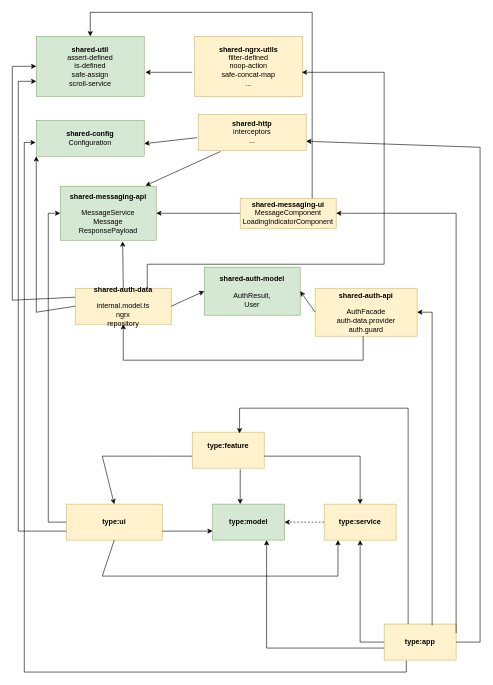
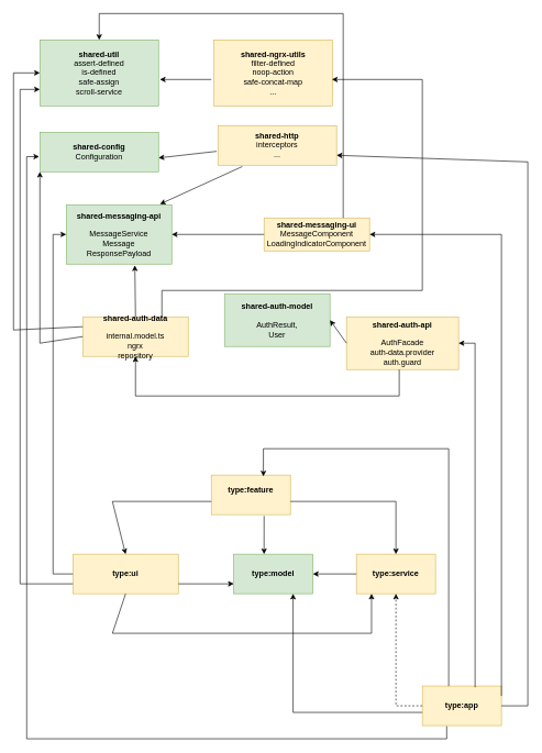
  <mxCell id="0" />
  <mxCell id="1" parent="0" />
  <mxCell id="2" value="&lt;b&gt;shared-util&lt;/b&gt;&lt;br&gt;assert-defined&lt;br&gt;is-defined&lt;br&gt;safe-assign&lt;br&gt;scroll-service" style="rounded=0;whiteSpace=wrap;html=1;fillColor=#d5e8d4;strokeColor=#82b366;" vertex="1" parent="1"><mxGeometry x="60" y="60" width="180" height="100" as="geometry" /></mxCell>
  <mxCell id="3" value="&lt;b&gt;shared-ngrx-utils&lt;/b&gt;&lt;br&gt;filter-defined&lt;br&gt;noop-action&lt;br&gt;safe-concat-map&lt;br&gt;..." style="rounded=0;whiteSpace=wrap;html=1;fillColor=#fff2cc;strokeColor=#d6b656;" vertex="1" parent="1"><mxGeometry x="324" y="60" width="180" height="100" as="geometry" /></mxCell>
  <mxCell id="4" value="&lt;b&gt;shared-http&lt;/b&gt;&lt;br&gt;interceptors&lt;br&gt;..." style="rounded=0;whiteSpace=wrap;html=1;fillColor=#fff2cc;strokeColor=#d6b656;" vertex="1" parent="1"><mxGeometry x="330" y="190" width="180" height="60" as="geometry" /></mxCell>
  <mxCell id="5" value="&lt;b&gt;shared-config&lt;/b&gt;&lt;br&gt;Configuration" style="rounded=0;whiteSpace=wrap;html=1;fillColor=#d5e8d4;strokeColor=#82b366;" vertex="1" parent="1"><mxGeometry x="60" y="200" width="180" height="60" as="geometry" /></mxCell>
  <mxCell id="6" value="&lt;b&gt;shared-messaging-api&lt;/b&gt;&lt;br&gt;&lt;br&gt;MessageService&lt;br&gt;Message&lt;br&gt;ResponsePayload" style="rounded=0;whiteSpace=wrap;html=1;fillColor=#d5e8d4;strokeColor=#82b366;" vertex="1" parent="1"><mxGeometry x="100" y="310" width="160" height="90" as="geometry" /></mxCell>
  <mxCell id="7" value="&lt;b&gt;shared-messaging-ui&lt;/b&gt;&lt;br&gt;MessageComponent&lt;br&gt;LoadingIndicatorComponent" style="rounded=0;whiteSpace=wrap;html=1;fillColor=#fff2cc;strokeColor=#d6b656;" vertex="1" parent="1"><mxGeometry x="400" y="330" width="160" height="50" as="geometry" /></mxCell>
  <mxCell id="8" value="&lt;b&gt;shared-auth-model&lt;br&gt;&lt;/b&gt;&lt;br&gt;AuthResult,&lt;br&gt;User" style="rounded=0;whiteSpace=wrap;html=1;fillColor=#d5e8d4;strokeColor=#82b366;" vertex="1" parent="1"><mxGeometry x="340" y="445" width="160" height="80" as="geometry" /></mxCell>
  <mxCell id="9" value="&lt;b&gt;shared-auth-api&lt;br&gt;&lt;/b&gt;&lt;br&gt;AuthFacade&lt;br&gt;auth-data.provider&lt;br&gt;auth.guard" style="rounded=0;whiteSpace=wrap;html=1;fillColor=#fff2cc;strokeColor=#d6b656;" vertex="1" parent="1"><mxGeometry x="525" y="480" width="170" height="80" as="geometry" /></mxCell>
  <mxCell id="10" value="&lt;b&gt;shared-auth-data&lt;br&gt;&lt;/b&gt;&lt;br&gt;internal.model.ts&lt;br&gt;ngrx&lt;br&gt;repository" style="rounded=0;whiteSpace=wrap;html=1;fillColor=#fff2cc;strokeColor=#d6b656;" vertex="1" parent="1"><mxGeometry x="125" y="480" width="160" height="60" as="geometry" /></mxCell>
  <mxCell id="11" value="" style="endArrow=classic;html=1;rounded=0;exitX=-0.011;exitY=0.65;exitDx=0;exitDy=0;exitPerimeter=0;" edge="1" parent="1" source="4"><mxGeometry width="50" height="50" relative="1" as="geometry"><mxPoint x="390" y="440" as="sourcePoint" /><mxPoint x="240" y="239" as="targetPoint" /></mxGeometry></mxCell>
  <mxCell id="12" value="" style="endArrow=classic;html=1;rounded=0;exitX=0;exitY=0.5;exitDx=0;exitDy=0;entryX=1;entryY=0.5;entryDx=0;entryDy=0;" edge="1" parent="1" source="7" target="6"><mxGeometry width="50" height="50" relative="1" as="geometry"><mxPoint x="390" y="430" as="sourcePoint" /><mxPoint x="440" y="380" as="targetPoint" /></mxGeometry></mxCell>
- <mxCell id="13" value="" style="endArrow=classic;html=1;rounded=0;exitX=1;exitY=0.5;exitDx=0;exitDy=0;entryX=0;entryY=0.5;entryDx=0;entryDy=0;" edge="1" parent="1" source="10" target="8"><mxGeometry width="50" height="50" relative="1" as="geometry"><mxPoint x="435" y="430" as="sourcePoint" /><mxPoint x="485" y="380" as="targetPoint" /></mxGeometry></mxCell>
  <mxCell id="14" value="" style="endArrow=classic;html=1;rounded=0;exitX=0;exitY=0.5;exitDx=0;exitDy=0;entryX=1;entryY=0.5;entryDx=0;entryDy=0;" edge="1" parent="1" source="9" target="8"><mxGeometry width="50" height="50" relative="1" as="geometry"><mxPoint x="435" y="430" as="sourcePoint" /><mxPoint x="485" y="380" as="targetPoint" /></mxGeometry></mxCell>
  <mxCell id="15" value="" style="endArrow=classic;html=1;rounded=0;exitX=0.206;exitY=1.033;exitDx=0;exitDy=0;exitPerimeter=0;entryX=0.888;entryY=-0.011;entryDx=0;entryDy=0;entryPerimeter=0;" edge="1" parent="1" source="4" target="6"><mxGeometry width="50" height="50" relative="1" as="geometry"><mxPoint x="390" y="430" as="sourcePoint" /><mxPoint x="240" y="320" as="targetPoint" /></mxGeometry></mxCell>
  <mxCell id="16" value="&lt;b&gt;type:app&lt;/b&gt;" style="rounded=0;whiteSpace=wrap;html=1;fillColor=#fff2cc;strokeColor=#d6b656;" vertex="1" parent="1"><mxGeometry x="640" y="1040" width="120" height="60" as="geometry" /></mxCell>
  <mxCell id="17" value="&lt;b&gt;type:feature&lt;br&gt;&lt;/b&gt;&lt;b&gt;&lt;br&gt;&lt;/b&gt;" style="rounded=0;whiteSpace=wrap;html=1;fillColor=#fff2cc;strokeColor=#d6b656;" vertex="1" parent="1"><mxGeometry x="320" y="720" width="120" height="60" as="geometry" /></mxCell>
  <mxCell id="18" value="&lt;b&gt;type:model&lt;/b&gt;" style="rounded=0;whiteSpace=wrap;html=1;fillColor=#d5e8d4;strokeColor=#82b366;" vertex="1" parent="1"><mxGeometry x="354" y="840" width="120" height="60" as="geometry" /></mxCell>
  <mxCell id="19" value="&lt;b&gt;type:service&lt;/b&gt;" style="rounded=0;whiteSpace=wrap;html=1;fillColor=#fff2cc;strokeColor=#d6b656;" vertex="1" parent="1"><mxGeometry x="540" y="840" width="120" height="60" as="geometry" /></mxCell>
  <mxCell id="20" value="&lt;b&gt;type:ui&lt;/b&gt;" style="rounded=0;whiteSpace=wrap;html=1;fillColor=#fff2cc;strokeColor=#d6b656;" vertex="1" parent="1"><mxGeometry x="110" y="840" width="160" height="60" as="geometry" /></mxCell>
- <mxCell id="21" value="" style="endArrow=classic;html=1;rounded=0;exitX=0;exitY=0.5;exitDx=0;exitDy=0;entryX=1;entryY=0.5;entryDx=0;entryDy=0;dashed=1;" edge="1" parent="1" source="19" target="18"><mxGeometry width="50" height="50" relative="1" as="geometry"><mxPoint x="390" y="740" as="sourcePoint" /><mxPoint x="440" y="690" as="targetPoint" /></mxGeometry></mxCell>
+ <mxCell id="21" value="" style="endArrow=classic;html=1;rounded=0;exitX=0;exitY=0.5;exitDx=0;exitDy=0;entryX=1;entryY=0.5;entryDx=0;entryDy=0;" edge="1" parent="1" source="19" target="18"><mxGeometry width="50" height="50" relative="1" as="geometry"><mxPoint x="390" y="740" as="sourcePoint" /><mxPoint x="440" y="690" as="targetPoint" /></mxGeometry></mxCell>
  <mxCell id="22" value="" style="endArrow=classic;html=1;rounded=0;exitX=0.667;exitY=1.033;exitDx=0;exitDy=0;exitPerimeter=0;" edge="1" parent="1" source="17"><mxGeometry width="50" height="50" relative="1" as="geometry"><mxPoint x="390" y="740" as="sourcePoint" /><mxPoint x="400" y="840" as="targetPoint" /><Array as="points" /></mxGeometry></mxCell>
  <mxCell id="23" value="" style="endArrow=classic;html=1;rounded=0;entryX=0.5;entryY=0;entryDx=0;entryDy=0;exitX=0;exitY=0.667;exitDx=0;exitDy=0;exitPerimeter=0;" edge="1" parent="1" source="17" target="20"><mxGeometry width="50" height="50" relative="1" as="geometry"><mxPoint x="340" y="780" as="sourcePoint" /><mxPoint x="440" y="690" as="targetPoint" /><Array as="points"><mxPoint x="170" y="760" /></Array></mxGeometry></mxCell>
  <mxCell id="24" value="" style="endArrow=classic;html=1;rounded=0;entryX=0.5;entryY=0;entryDx=0;entryDy=0;" edge="1" parent="1" target="19"><mxGeometry width="50" height="50" relative="1" as="geometry"><mxPoint x="440" y="760" as="sourcePoint" /><mxPoint x="520" y="840" as="targetPoint" /><Array as="points"><mxPoint x="600" y="760" /></Array></mxGeometry></mxCell>
  <mxCell id="25" value="" style="endArrow=classic;html=1;rounded=0;entryX=0.658;entryY=0.033;entryDx=0;entryDy=0;entryPerimeter=0;" edge="1" parent="1" target="17"><mxGeometry width="50" height="50" relative="1" as="geometry"><mxPoint x="680" y="1040" as="sourcePoint" /><mxPoint x="440" y="680" as="targetPoint" /><Array as="points"><mxPoint x="680" y="680" /><mxPoint x="399" y="680" /></Array></mxGeometry></mxCell>
- <mxCell id="26" value="" style="endArrow=classic;html=1;rounded=0;exitX=0;exitY=0.5;exitDx=0;exitDy=0;entryX=0.5;entryY=1;entryDx=0;entryDy=0;" edge="1" parent="1" source="16" target="19"><mxGeometry width="50" height="50" relative="1" as="geometry"><mxPoint x="390" y="730" as="sourcePoint" /><mxPoint x="440" y="680" as="targetPoint" /><Array as="points"><mxPoint x="600" y="1070" /></Array></mxGeometry></mxCell>
+ <mxCell id="26" value="" style="endArrow=classic;html=1;rounded=0;exitX=0;exitY=0.5;exitDx=0;exitDy=0;entryX=0.5;entryY=1;entryDx=0;entryDy=0;dashed=1;" edge="1" parent="1" source="16" target="19"><mxGeometry width="50" height="50" relative="1" as="geometry"><mxPoint x="390" y="730" as="sourcePoint" /><mxPoint x="440" y="680" as="targetPoint" /><Array as="points"><mxPoint x="600" y="1070" /></Array></mxGeometry></mxCell>
  <mxCell id="27" value="" style="endArrow=classic;html=1;rounded=0;exitX=0.75;exitY=0;exitDx=0;exitDy=0;entryX=0.5;entryY=0;entryDx=0;entryDy=0;" edge="1" parent="1" source="7" target="2"><mxGeometry width="50" height="50" relative="1" as="geometry"><mxPoint x="390" y="470" as="sourcePoint" /><mxPoint x="150" y="60" as="targetPoint" /><Array as="points"><mxPoint x="520" y="20" /><mxPoint x="150" y="20" /></Array></mxGeometry></mxCell>
  <mxCell id="28" value="" style="endArrow=classic;html=1;rounded=0;exitX=1;exitY=0.5;exitDx=0;exitDy=0;entryX=1;entryY=0.75;entryDx=0;entryDy=0;" edge="1" parent="1" source="16" target="4"><mxGeometry width="50" height="50" relative="1" as="geometry"><mxPoint x="390" y="470" as="sourcePoint" /><mxPoint x="440" y="420" as="targetPoint" /><Array as="points"><mxPoint x="800" y="1070" /><mxPoint x="800" y="245" /></Array></mxGeometry></mxCell>
  <mxCell id="29" value="" style="endArrow=classic;html=1;rounded=0;exitX=0.308;exitY=1.017;exitDx=0;exitDy=0;exitPerimeter=0;entryX=-0.006;entryY=0.617;entryDx=0;entryDy=0;entryPerimeter=0;" edge="1" parent="1" source="16" target="5"><mxGeometry width="50" height="50" relative="1" as="geometry"><mxPoint x="390" y="840" as="sourcePoint" /><mxPoint x="440" y="790" as="targetPoint" /><Array as="points"><mxPoint x="677" y="1120" /><mxPoint x="40" y="1120" /><mxPoint x="40" y="237" /></Array></mxGeometry></mxCell>
  <mxCell id="30" value="" style="endArrow=classic;html=1;rounded=0;entryX=1.011;entryY=0.6;entryDx=0;entryDy=0;entryPerimeter=0;" edge="1" parent="1" target="2"><mxGeometry width="50" height="50" relative="1" as="geometry"><mxPoint x="320" y="120" as="sourcePoint" /><mxPoint x="440" y="340" as="targetPoint" /></mxGeometry></mxCell>
  <mxCell id="31" value="" style="endArrow=classic;html=1;rounded=0;exitX=0;exitY=0.5;exitDx=0;exitDy=0;entryX=0;entryY=1;entryDx=0;entryDy=0;" edge="1" parent="1" source="10" target="5"><mxGeometry width="50" height="50" relative="1" as="geometry"><mxPoint x="70" y="520" as="sourcePoint" /><mxPoint x="440" y="610" as="targetPoint" /><Array as="points"><mxPoint x="60" y="520" /></Array></mxGeometry></mxCell>
  <mxCell id="32" value="" style="endArrow=classic;html=1;rounded=0;exitX=0.75;exitY=0;exitDx=0;exitDy=0;entryX=0.994;entryY=0.6;entryDx=0;entryDy=0;entryPerimeter=0;" edge="1" parent="1" source="10" target="3"><mxGeometry width="50" height="50" relative="1" as="geometry"><mxPoint x="390" y="390" as="sourcePoint" /><mxPoint x="510" y="120" as="targetPoint" /><Array as="points"><mxPoint x="245" y="440" /><mxPoint x="640" y="440" /><mxPoint x="640" y="120" /></Array></mxGeometry></mxCell>
  <mxCell id="33" value="" style="endArrow=classic;html=1;rounded=0;exitX=0;exitY=0.25;exitDx=0;exitDy=0;entryX=0;entryY=0.5;entryDx=0;entryDy=0;" edge="1" parent="1" source="10" target="2"><mxGeometry width="50" height="50" relative="1" as="geometry"><mxPoint x="390" y="390" as="sourcePoint" /><mxPoint x="440" y="340" as="targetPoint" /><Array as="points"><mxPoint x="20" y="500" /><mxPoint x="20" y="110" /></Array></mxGeometry></mxCell>
  <mxCell id="34" value="" style="endArrow=classic;html=1;rounded=0;exitX=0.667;exitY=0.033;exitDx=0;exitDy=0;exitPerimeter=0;entryX=1;entryY=0.5;entryDx=0;entryDy=0;" edge="1" parent="1" source="16" target="9"><mxGeometry width="50" height="50" relative="1" as="geometry"><mxPoint x="390" y="820" as="sourcePoint" /><mxPoint x="440" y="770" as="targetPoint" /><Array as="points"><mxPoint x="720" y="520" /></Array></mxGeometry></mxCell>
  <mxCell id="35" value="" style="endArrow=classic;html=1;rounded=0;entryX=0.5;entryY=1;entryDx=0;entryDy=0;" edge="1" parent="1" target="10"><mxGeometry width="50" height="50" relative="1" as="geometry"><mxPoint x="605" y="560" as="sourcePoint" /><mxPoint x="485" y="500" as="targetPoint" /><Array as="points"><mxPoint x="605" y="600" /><mxPoint x="205" y="600" /></Array></mxGeometry></mxCell>
  <mxCell id="36" value="" style="endArrow=classic;html=1;rounded=0;exitX=1;exitY=0.25;exitDx=0;exitDy=0;entryX=1;entryY=0.5;entryDx=0;entryDy=0;" edge="1" parent="1" source="16" target="7"><mxGeometry width="50" height="50" relative="1" as="geometry"><mxPoint x="390" y="600" as="sourcePoint" /><mxPoint x="440" y="550" as="targetPoint" /><Array as="points"><mxPoint x="760" y="355" /></Array></mxGeometry></mxCell>
  <mxCell id="37" value="" style="endArrow=classic;html=1;rounded=0;exitX=0;exitY=0.5;exitDx=0;exitDy=0;entryX=0.75;entryY=1;entryDx=0;entryDy=0;" edge="1" parent="1" target="18"><mxGeometry width="50" height="50" relative="1" as="geometry"><mxPoint x="640" y="1080" as="sourcePoint" /><mxPoint x="600" y="910" as="targetPoint" /><Array as="points"><mxPoint x="444" y="1080" /></Array></mxGeometry></mxCell>
  <mxCell id="38" value="" style="endArrow=classic;html=1;rounded=0;exitX=1;exitY=0.75;exitDx=0;exitDy=0;entryX=0;entryY=0.75;entryDx=0;entryDy=0;" edge="1" parent="1" source="20" target="18"><mxGeometry width="50" height="50" relative="1" as="geometry"><mxPoint x="390" y="660" as="sourcePoint" /><mxPoint x="440" y="610" as="targetPoint" /></mxGeometry></mxCell>
  <mxCell id="39" value="" style="endArrow=classic;html=1;rounded=0;exitX=0.5;exitY=0;exitDx=0;exitDy=0;entryX=0.65;entryY=1.022;entryDx=0;entryDy=0;entryPerimeter=0;" edge="1" parent="1" source="10" target="6"><mxGeometry width="50" height="50" relative="1" as="geometry"><mxPoint x="390" y="440" as="sourcePoint" /><mxPoint x="440" y="390" as="targetPoint" /></mxGeometry></mxCell>
  <mxCell id="40" value="" style="endArrow=classic;html=1;rounded=0;entryX=0;entryY=0.75;entryDx=0;entryDy=0;exitX=0;exitY=0.75;exitDx=0;exitDy=0;" edge="1" parent="1" source="20" target="2"><mxGeometry width="50" height="50" relative="1" as="geometry"><mxPoint x="100" y="750" as="sourcePoint" /><mxPoint x="440" y="450" as="targetPoint" /><Array as="points"><mxPoint x="30" y="885" /><mxPoint x="30" y="135" /></Array></mxGeometry></mxCell>
  <mxCell id="41" value="" style="endArrow=classic;html=1;rounded=0;exitX=0;exitY=0.5;exitDx=0;exitDy=0;entryX=0;entryY=0.5;entryDx=0;entryDy=0;" edge="1" parent="1" source="20" target="6"><mxGeometry width="50" height="50" relative="1" as="geometry"><mxPoint x="390" y="550" as="sourcePoint" /><mxPoint x="120" y="400" as="targetPoint" /><Array as="points"><mxPoint x="80" y="870" /><mxPoint x="80" y="355" /></Array></mxGeometry></mxCell>
  <mxCell id="42" value="" style="endArrow=classic;html=1;rounded=0;exitX=0.5;exitY=1;exitDx=0;exitDy=0;" edge="1" parent="1" source="20"><mxGeometry width="50" height="50" relative="1" as="geometry"><mxPoint x="390" y="710" as="sourcePoint" /><mxPoint x="563" y="900" as="targetPoint" /><Array as="points"><mxPoint x="170" y="960" /><mxPoint x="563" y="960" /></Array></mxGeometry></mxCell>
